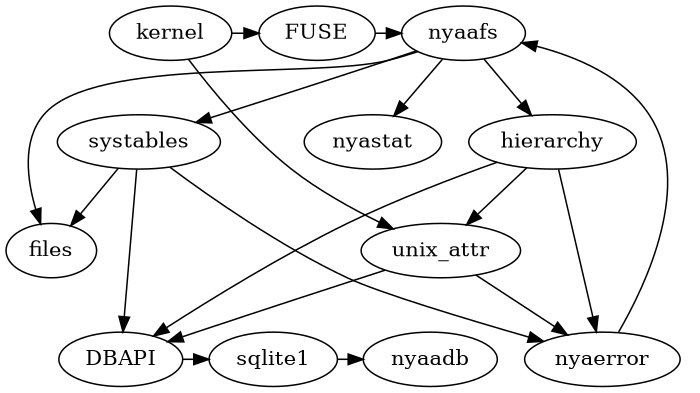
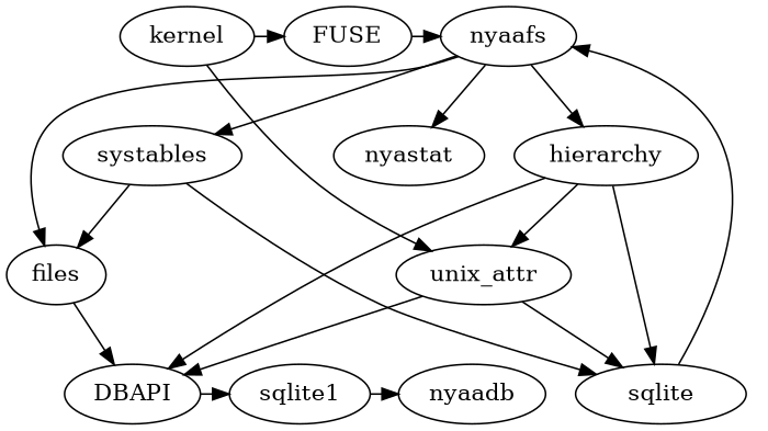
  digraph {
    kernel
    FUSE
    nyaafs
    DBAPI
    n5 [label=sqlite1]
    nyaadb
    unix_attr
    hierarchy
    systables
    files
    nyastat
-   nyaerror
+   nyaerror [label=sqlite]
    subgraph sub_1 {
      rank=same
      kernel
      FUSE
      nyaafs
    }
    subgraph sub_2 {
      rank=same
      DBAPI
      n5
      nyaadb
    }
    kernel -> FUSE
    kernel -> unix_attr
    FUSE -> nyaafs
    nyaafs -> hierarchy
    nyaafs -> systables
    nyaafs -> files
    nyaafs -> nyastat
    DBAPI -> n5
    n5 -> nyaadb
    unix_attr -> DBAPI
    unix_attr -> nyaerror
    hierarchy -> DBAPI
    hierarchy -> unix_attr
    hierarchy -> nyaerror
-   systables -> DBAPI
+   files -> DBAPI
    systables -> files
    systables -> nyaerror
    nyaerror -> nyaafs
  }
